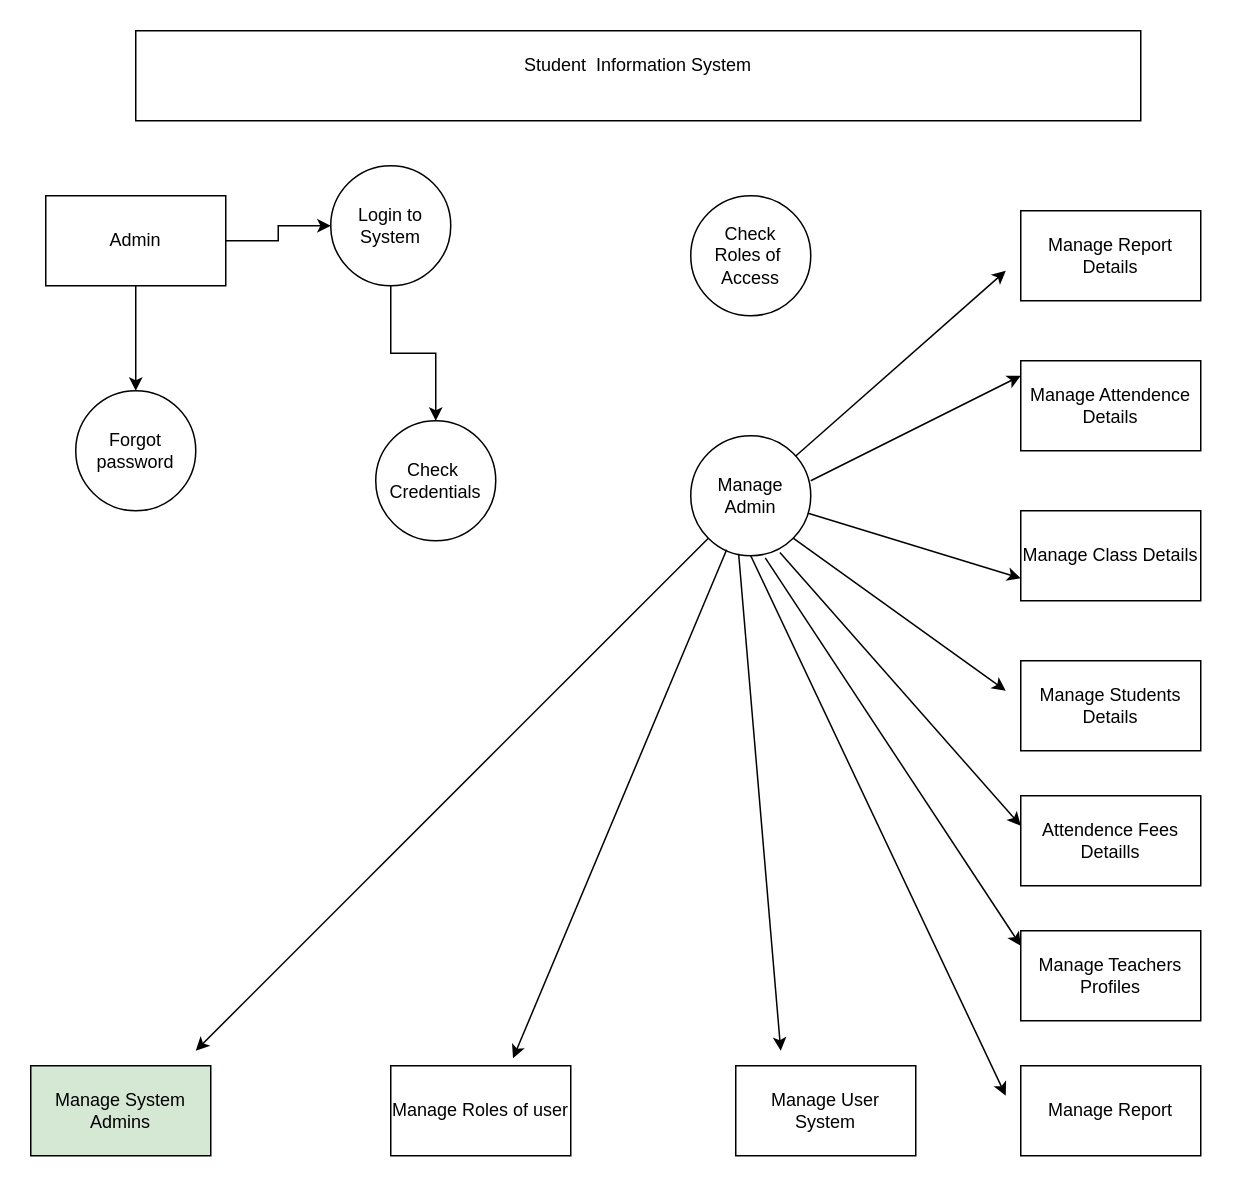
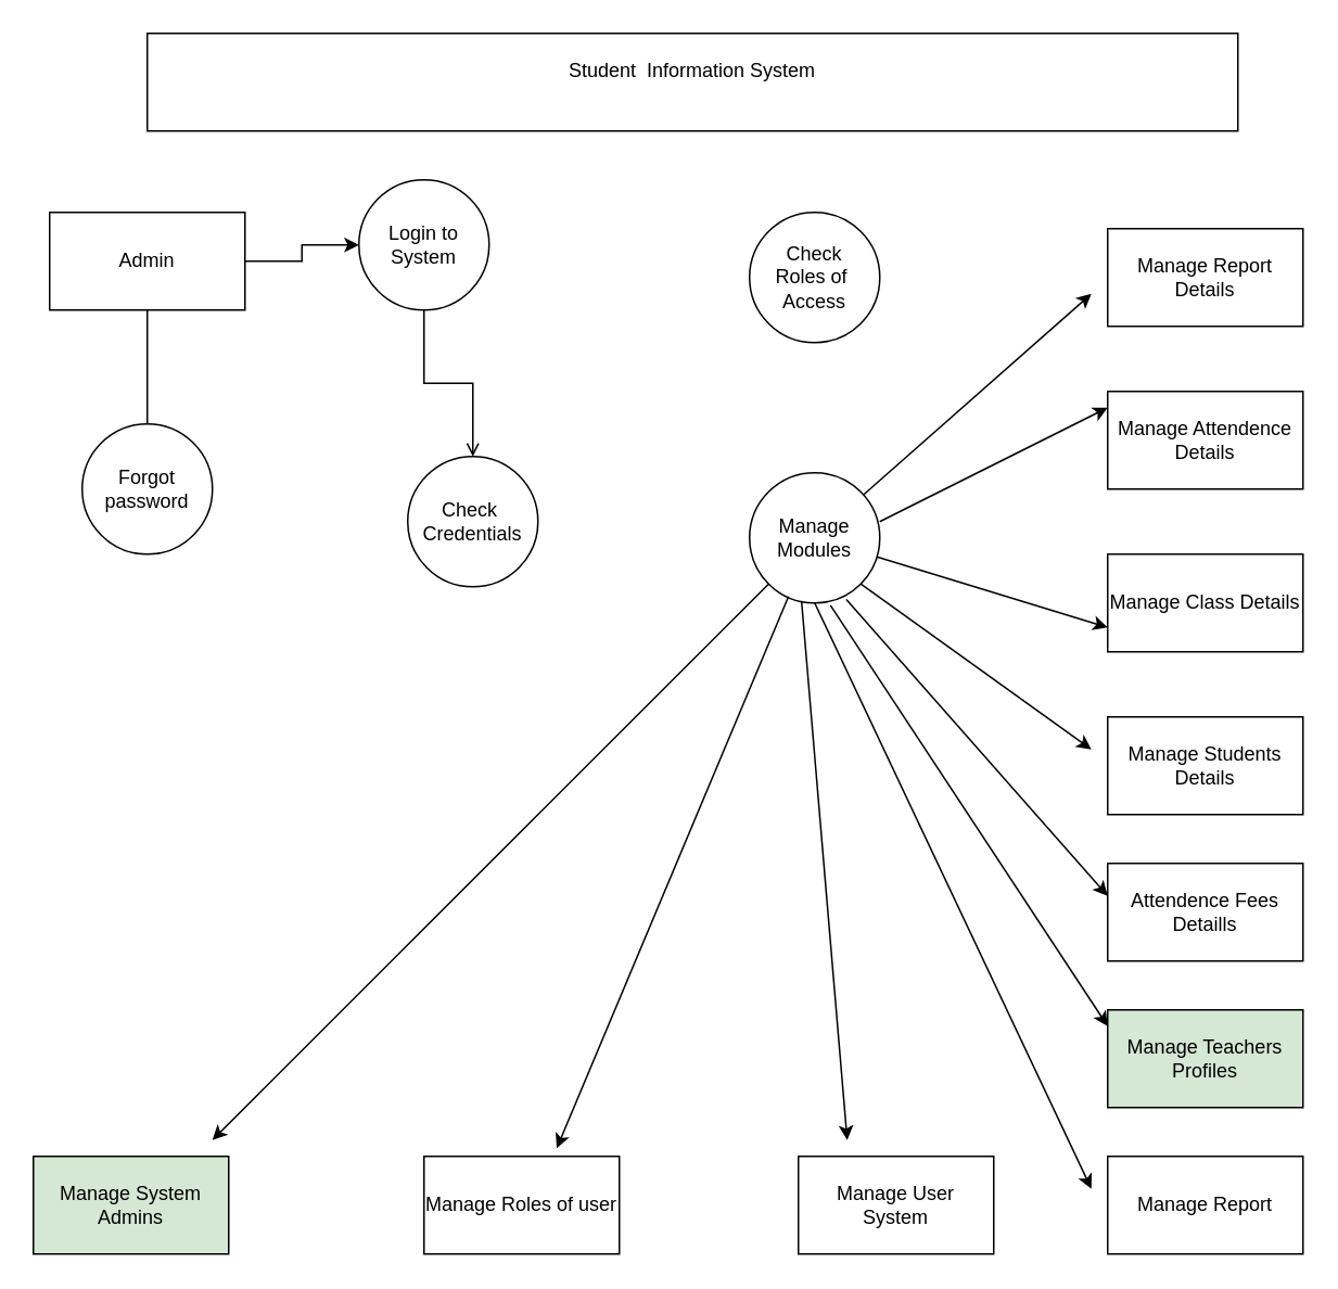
  <mxCell id="0" />
  <mxCell id="1" parent="0" />
  <mxCell id="2" value="Student&amp;nbsp; Information System&lt;div&gt;&lt;br&gt;&lt;/div&gt;" style="rounded=0;whiteSpace=wrap;html=1;" parent="1" vertex="1"><mxGeometry x="90" y="20" width="670" height="60" as="geometry" /></mxCell>
  <mxCell id="3" value="" style="edgeStyle=orthogonalEdgeStyle;rounded=0;orthogonalLoop=1;jettySize=auto;html=1;" parent="1" source="5" target="7" edge="1"><mxGeometry relative="1" as="geometry" /></mxCell>
- <mxCell id="4" value="" style="edgeStyle=orthogonalEdgeStyle;rounded=0;orthogonalLoop=1;jettySize=auto;html=1;" parent="1" source="5" target="8" edge="1"><mxGeometry relative="1" as="geometry" /></mxCell>
+ <mxCell id="4" value="" style="edgeStyle=orthogonalEdgeStyle;rounded=0;orthogonalLoop=1;jettySize=auto;html=1;endArrow=none;" parent="1" source="5" target="8" edge="1"><mxGeometry relative="1" as="geometry" /></mxCell>
  <mxCell id="5" value="Admin" style="rounded=0;whiteSpace=wrap;html=1;" parent="1" vertex="1"><mxGeometry x="30" y="130" width="120" height="60" as="geometry" /></mxCell>
- <mxCell id="6" value="" style="edgeStyle=orthogonalEdgeStyle;rounded=0;orthogonalLoop=1;jettySize=auto;html=1;" parent="1" source="7" target="9" edge="1"><mxGeometry relative="1" as="geometry" /></mxCell>
+ <mxCell id="6" value="" style="edgeStyle=orthogonalEdgeStyle;rounded=0;orthogonalLoop=1;jettySize=auto;html=1;endArrow=open;" parent="1" source="7" target="9" edge="1"><mxGeometry relative="1" as="geometry" /></mxCell>
  <mxCell id="7" value="Login to System" style="ellipse;whiteSpace=wrap;html=1;rounded=0;" parent="1" vertex="1"><mxGeometry x="220" y="110" width="80" height="80" as="geometry" /></mxCell>
  <mxCell id="8" value="Forgot&lt;div&gt;password&lt;/div&gt;" style="ellipse;whiteSpace=wrap;html=1;rounded=0;" parent="1" vertex="1"><mxGeometry x="50" y="260" width="80" height="80" as="geometry" /></mxCell>
  <mxCell id="9" value="Check&amp;nbsp;&lt;div&gt;Credentials&lt;/div&gt;" style="ellipse;whiteSpace=wrap;html=1;rounded=0;" parent="1" vertex="1"><mxGeometry x="250" y="280" width="80" height="80" as="geometry" /></mxCell>
  <mxCell id="10" value="Check&lt;div&gt;Roles of&amp;nbsp;&lt;/div&gt;&lt;div&gt;Access&lt;/div&gt;" style="ellipse;whiteSpace=wrap;html=1;aspect=fixed;" parent="1" vertex="1"><mxGeometry x="460" y="130" width="80" height="80" as="geometry" /></mxCell>
- <mxCell id="11" value="Manage&lt;div&gt;Admin&lt;/div&gt;" style="ellipse;whiteSpace=wrap;html=1;" parent="1" vertex="1"><mxGeometry x="460" y="290" width="80" height="80" as="geometry" /></mxCell>
+ <mxCell id="11" value="Manage&lt;div&gt;Modules&lt;/div&gt;" style="ellipse;whiteSpace=wrap;html=1;" parent="1" vertex="1"><mxGeometry x="460" y="290" width="80" height="80" as="geometry" /></mxCell>
  <mxCell id="12" value="Manage Report&lt;div&gt;Details&lt;/div&gt;" style="rounded=0;whiteSpace=wrap;html=1;" parent="1" vertex="1"><mxGeometry x="680" y="140" width="120" height="60" as="geometry" /></mxCell>
  <mxCell id="13" value="Manage Attendence&lt;div&gt;Details&lt;/div&gt;" style="rounded=0;whiteSpace=wrap;html=1;" parent="1" vertex="1"><mxGeometry x="680" y="240" width="120" height="60" as="geometry" /></mxCell>
  <mxCell id="14" value="Manage Class Details" style="rounded=0;whiteSpace=wrap;html=1;" parent="1" vertex="1"><mxGeometry x="680" y="340" width="120" height="60" as="geometry" /></mxCell>
  <mxCell id="15" value="Manage Students Details" style="rounded=0;whiteSpace=wrap;html=1;" parent="1" vertex="1"><mxGeometry x="680" y="440" width="120" height="60" as="geometry" /></mxCell>
  <mxCell id="16" value="Attendence Fees Detaills" style="rounded=0;whiteSpace=wrap;html=1;" parent="1" vertex="1"><mxGeometry x="680" y="530" width="120" height="60" as="geometry" /></mxCell>
- <mxCell id="17" value="Manage Teachers&lt;div&gt;Profiles&lt;/div&gt;" style="rounded=0;whiteSpace=wrap;html=1;" parent="1" vertex="1"><mxGeometry x="680" y="620" width="120" height="60" as="geometry" /></mxCell>
+ <mxCell id="17" value="Manage Teachers&lt;div&gt;Profiles&lt;/div&gt;" style="rounded=0;whiteSpace=wrap;html=1;fillColor=#d5e8d4;" parent="1" vertex="1"><mxGeometry x="680" y="620" width="120" height="60" as="geometry" /></mxCell>
  <mxCell id="18" value="Manage Report" style="rounded=0;whiteSpace=wrap;html=1;" parent="1" vertex="1"><mxGeometry x="680" y="710" width="120" height="60" as="geometry" /></mxCell>
  <mxCell id="19" value="Manage System Admins" style="rounded=0;whiteSpace=wrap;html=1;fillColor=#d5e8d4;" parent="1" vertex="1"><mxGeometry x="20" y="710" width="120" height="60" as="geometry" /></mxCell>
  <mxCell id="20" value="Manage Roles of user" style="rounded=0;whiteSpace=wrap;html=1;" parent="1" vertex="1"><mxGeometry x="260" y="710" width="120" height="60" as="geometry" /></mxCell>
  <mxCell id="21" value="Manage User&lt;div&gt;System&lt;/div&gt;" style="rounded=0;whiteSpace=wrap;html=1;" parent="1" vertex="1"><mxGeometry x="490" y="710" width="120" height="60" as="geometry" /></mxCell>
  <mxCell id="22" value="" style="endArrow=classic;html=1;rounded=0;" parent="1" source="11" edge="1"><mxGeometry width="50" height="50" relative="1" as="geometry"><mxPoint x="620" y="230" as="sourcePoint" /><mxPoint x="670" y="180" as="targetPoint" /></mxGeometry></mxCell>
  <mxCell id="23" value="" style="endArrow=classic;html=1;rounded=0;exitX=1;exitY=0.375;exitDx=0;exitDy=0;exitPerimeter=0;" parent="1" source="11" edge="1"><mxGeometry width="50" height="50" relative="1" as="geometry"><mxPoint x="560" y="320" as="sourcePoint" /><mxPoint x="680" y="250" as="targetPoint" /></mxGeometry></mxCell>
  <mxCell id="24" value="" style="endArrow=classic;html=1;rounded=0;entryX=0;entryY=0.75;entryDx=0;entryDy=0;" parent="1" source="11" target="14" edge="1"><mxGeometry width="50" height="50" relative="1" as="geometry"><mxPoint x="370" y="490" as="sourcePoint" /><mxPoint x="420" y="440" as="targetPoint" /></mxGeometry></mxCell>
  <mxCell id="25" value="" style="endArrow=classic;html=1;rounded=0;exitX=1;exitY=1;exitDx=0;exitDy=0;" parent="1" source="11" edge="1"><mxGeometry width="50" height="50" relative="1" as="geometry"><mxPoint x="620" y="510" as="sourcePoint" /><mxPoint x="670" y="460" as="targetPoint" /></mxGeometry></mxCell>
  <mxCell id="26" value="" style="endArrow=classic;html=1;rounded=0;exitX=0.743;exitY=0.972;exitDx=0;exitDy=0;exitPerimeter=0;" parent="1" source="11" edge="1"><mxGeometry width="50" height="50" relative="1" as="geometry"><mxPoint x="630" y="600" as="sourcePoint" /><mxPoint x="680" y="550" as="targetPoint" /></mxGeometry></mxCell>
  <mxCell id="27" value="" style="endArrow=classic;html=1;rounded=0;exitX=0.621;exitY=1.017;exitDx=0;exitDy=0;exitPerimeter=0;" parent="1" source="11" edge="1"><mxGeometry width="50" height="50" relative="1" as="geometry"><mxPoint x="630" y="680" as="sourcePoint" /><mxPoint x="680" y="630" as="targetPoint" /></mxGeometry></mxCell>
  <mxCell id="28" value="" style="endArrow=classic;html=1;rounded=0;exitX=0.5;exitY=1;exitDx=0;exitDy=0;" parent="1" source="11" edge="1"><mxGeometry width="50" height="50" relative="1" as="geometry"><mxPoint x="480" y="370" as="sourcePoint" /><mxPoint x="670" y="730" as="targetPoint" /></mxGeometry></mxCell>
  <mxCell id="29" value="" style="endArrow=classic;html=1;rounded=0;exitX=0.399;exitY=0.983;exitDx=0;exitDy=0;exitPerimeter=0;" parent="1" source="11" edge="1"><mxGeometry width="50" height="50" relative="1" as="geometry"><mxPoint x="480" y="380" as="sourcePoint" /><mxPoint x="520" y="700" as="targetPoint" /></mxGeometry></mxCell>
  <mxCell id="30" value="" style="endArrow=classic;html=1;rounded=0;entryX=0.606;entryY=0.074;entryDx=0;entryDy=0;entryPerimeter=0;exitX=0.299;exitY=0.95;exitDx=0;exitDy=0;exitPerimeter=0;" parent="1" source="11" edge="1"><mxGeometry width="50" height="50" relative="1" as="geometry"><mxPoint x="500" y="350" as="sourcePoint" /><mxPoint x="341.52" y="705.08" as="targetPoint" /></mxGeometry></mxCell>
  <mxCell id="31" value="" style="endArrow=classic;html=1;rounded=0;" parent="1" source="11" edge="1"><mxGeometry width="50" height="50" relative="1" as="geometry"><mxPoint x="400" y="550" as="sourcePoint" /><mxPoint x="130" y="700" as="targetPoint" /></mxGeometry></mxCell>
